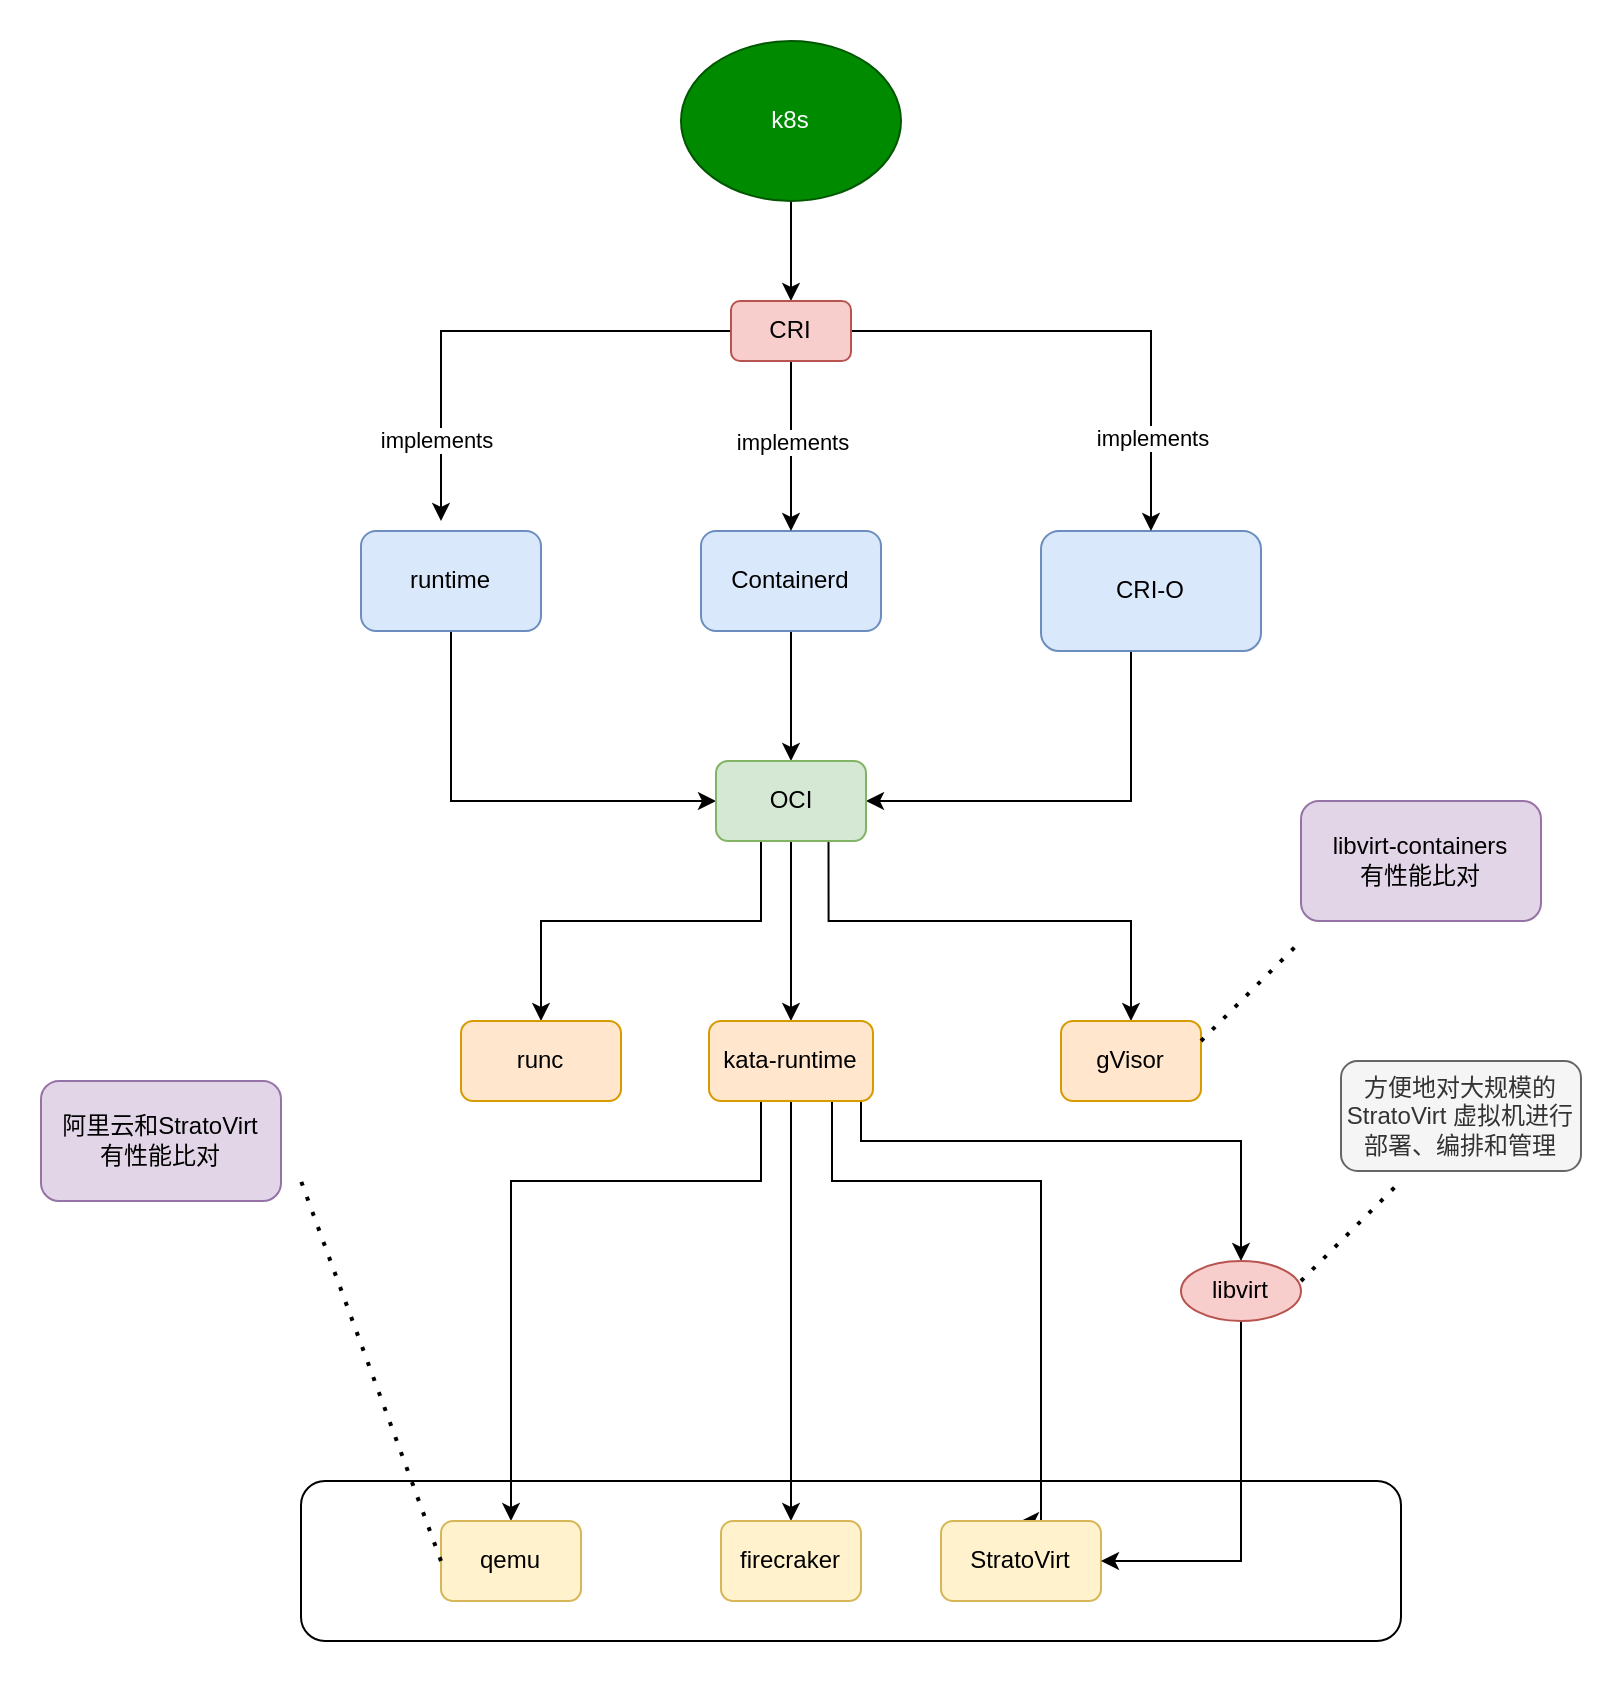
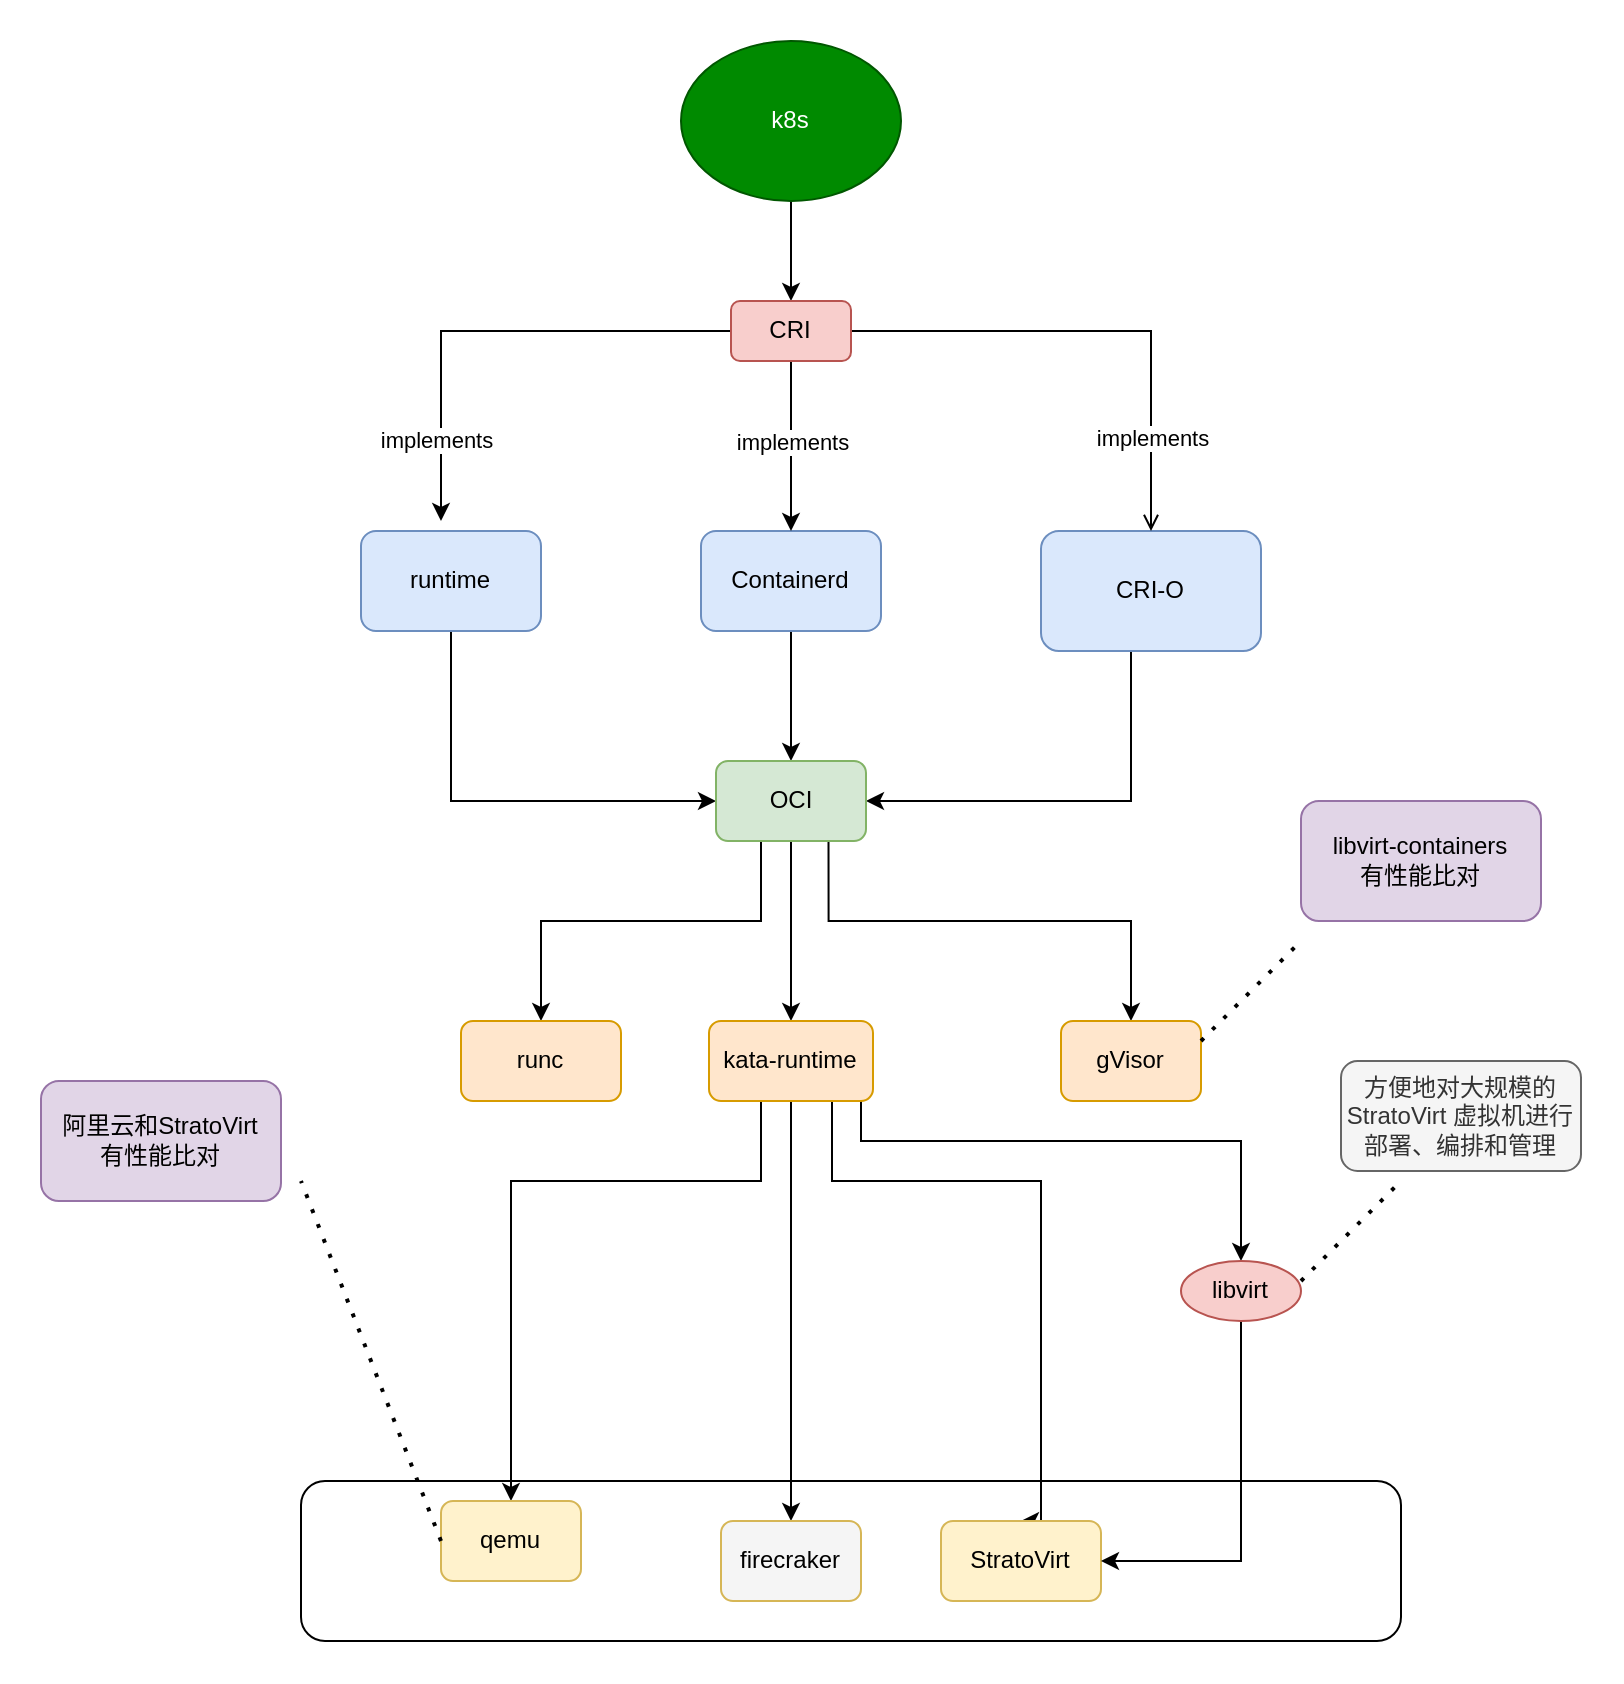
  <mxCell id="0" />
  <mxCell id="1" parent="0" />
  <mxCell id="2" value="" style="edgeStyle=orthogonalEdgeStyle;rounded=0;orthogonalLoop=1;jettySize=auto;html=1;" edge="1" parent="1" source="3" target="16"><mxGeometry relative="1" as="geometry" /></mxCell>
  <mxCell id="3" value="k8s" style="ellipse;whiteSpace=wrap;html=1;fillColor=#008a00;fontColor=#ffffff;strokeColor=#005700;" vertex="1" parent="1"><mxGeometry x="340" y="20" width="110" height="80" as="geometry" /></mxCell>
  <mxCell id="4" style="edgeStyle=orthogonalEdgeStyle;rounded=0;orthogonalLoop=1;jettySize=auto;html=1;entryX=0;entryY=0.5;entryDx=0;entryDy=0;" edge="1" parent="1" source="5" target="20"><mxGeometry relative="1" as="geometry"><Array as="points"><mxPoint x="225" y="400" /></Array></mxGeometry></mxCell>
  <mxCell id="5" value="runtime" style="rounded=1;whiteSpace=wrap;html=1;fillColor=#dae8fc;strokeColor=#6c8ebf;" vertex="1" parent="1"><mxGeometry x="180" y="265" width="90" height="50" as="geometry" /></mxCell>
  <mxCell id="6" style="edgeStyle=orthogonalEdgeStyle;rounded=0;orthogonalLoop=1;jettySize=auto;html=1;" edge="1" parent="1" source="7" target="20"><mxGeometry relative="1" as="geometry" /></mxCell>
  <mxCell id="7" value="Containerd" style="rounded=1;whiteSpace=wrap;html=1;fillColor=#dae8fc;strokeColor=#6c8ebf;" vertex="1" parent="1"><mxGeometry x="350" y="265" width="90" height="50" as="geometry" /></mxCell>
  <mxCell id="8" style="edgeStyle=orthogonalEdgeStyle;rounded=0;orthogonalLoop=1;jettySize=auto;html=1;entryX=1;entryY=0.5;entryDx=0;entryDy=0;" edge="1" parent="1" source="9" target="20"><mxGeometry relative="1" as="geometry"><Array as="points"><mxPoint x="565" y="400" /></Array></mxGeometry></mxCell>
  <mxCell id="9" value="CRI-O" style="rounded=1;whiteSpace=wrap;html=1;fillColor=#dae8fc;strokeColor=#6c8ebf;" vertex="1" parent="1"><mxGeometry x="520" y="265" width="110" height="60" as="geometry" /></mxCell>
  <mxCell id="10" value="" style="edgeStyle=orthogonalEdgeStyle;rounded=0;orthogonalLoop=1;jettySize=auto;html=1;" edge="1" parent="1" source="16" target="7"><mxGeometry relative="1" as="geometry" /></mxCell>
  <mxCell id="11" value="implements" style="edgeLabel;html=1;align=center;verticalAlign=middle;resizable=0;points=[];" vertex="1" connectable="0" parent="10"><mxGeometry x="-0.388" relative="1" as="geometry"><mxPoint y="14" as="offset" /></mxGeometry></mxCell>
- <mxCell id="12" style="edgeStyle=orthogonalEdgeStyle;rounded=0;orthogonalLoop=1;jettySize=auto;html=1;entryX=0.5;entryY=0;entryDx=0;entryDy=0;" edge="1" parent="1" source="16" target="9"><mxGeometry relative="1" as="geometry" /></mxCell>
+ <mxCell id="12" style="edgeStyle=orthogonalEdgeStyle;rounded=0;orthogonalLoop=1;jettySize=auto;html=1;entryX=0.5;entryY=0;entryDx=0;entryDy=0;endArrow=open;" edge="1" parent="1" source="16" target="9"><mxGeometry relative="1" as="geometry" /></mxCell>
  <mxCell id="13" value="implements" style="edgeLabel;html=1;align=center;verticalAlign=middle;resizable=0;points=[];" vertex="1" connectable="0" parent="12"><mxGeometry x="0.575" y="1" relative="1" as="geometry"><mxPoint x="-1" y="6" as="offset" /></mxGeometry></mxCell>
  <mxCell id="14" style="edgeStyle=orthogonalEdgeStyle;rounded=0;orthogonalLoop=1;jettySize=auto;html=1;exitX=0;exitY=0.25;exitDx=0;exitDy=0;" edge="1" parent="1" source="16"><mxGeometry relative="1" as="geometry"><mxPoint x="220" y="260" as="targetPoint" /><Array as="points"><mxPoint x="365" y="165" /><mxPoint x="220" y="165" /></Array></mxGeometry></mxCell>
  <mxCell id="15" value="implements" style="edgeLabel;html=1;align=center;verticalAlign=middle;resizable=0;points=[];" vertex="1" connectable="0" parent="14"><mxGeometry x="0.426" y="-3" relative="1" as="geometry"><mxPoint y="31" as="offset" /></mxGeometry></mxCell>
  <mxCell id="16" value="CRI" style="rounded=1;whiteSpace=wrap;html=1;fillColor=#f8cecc;strokeColor=#b85450;" vertex="1" parent="1"><mxGeometry x="365" y="150" width="60" height="30" as="geometry" /></mxCell>
  <mxCell id="17" style="edgeStyle=orthogonalEdgeStyle;rounded=0;orthogonalLoop=1;jettySize=auto;html=1;exitX=0.5;exitY=1;exitDx=0;exitDy=0;entryX=0.5;entryY=0;entryDx=0;entryDy=0;" edge="1" parent="1" source="20" target="21"><mxGeometry relative="1" as="geometry"><Array as="points"><mxPoint x="380" y="420" /><mxPoint x="380" y="460" /><mxPoint x="270" y="460" /></Array></mxGeometry></mxCell>
  <mxCell id="18" style="edgeStyle=orthogonalEdgeStyle;rounded=0;orthogonalLoop=1;jettySize=auto;html=1;entryX=0.5;entryY=0;entryDx=0;entryDy=0;" edge="1" parent="1" source="20" target="26"><mxGeometry relative="1" as="geometry" /></mxCell>
  <mxCell id="19" style="edgeStyle=orthogonalEdgeStyle;rounded=0;orthogonalLoop=1;jettySize=auto;html=1;exitX=0.75;exitY=1;exitDx=0;exitDy=0;entryX=0.5;entryY=0;entryDx=0;entryDy=0;" edge="1" parent="1" source="20" target="28"><mxGeometry relative="1" as="geometry"><Array as="points"><mxPoint x="414" y="460" /><mxPoint x="565" y="460" /></Array></mxGeometry></mxCell>
  <mxCell id="20" value="OCI" style="rounded=1;whiteSpace=wrap;html=1;fillColor=#d5e8d4;strokeColor=#82b366;" vertex="1" parent="1"><mxGeometry x="357.5" y="380" width="75" height="40" as="geometry" /></mxCell>
  <mxCell id="21" value="runc" style="rounded=1;whiteSpace=wrap;html=1;fillColor=#ffe6cc;strokeColor=#d79b00;" vertex="1" parent="1"><mxGeometry x="230" y="510" width="80" height="40" as="geometry" /></mxCell>
  <mxCell id="22" style="edgeStyle=orthogonalEdgeStyle;rounded=0;orthogonalLoop=1;jettySize=auto;html=1;" edge="1" parent="1" source="26" target="27"><mxGeometry relative="1" as="geometry"><Array as="points"><mxPoint x="380" y="590" /><mxPoint x="255" y="590" /></Array></mxGeometry></mxCell>
  <mxCell id="23" style="edgeStyle=orthogonalEdgeStyle;rounded=0;orthogonalLoop=1;jettySize=auto;html=1;entryX=0.5;entryY=0;entryDx=0;entryDy=0;" edge="1" parent="1" source="26" target="33"><mxGeometry relative="1" as="geometry" /></mxCell>
  <mxCell id="24" style="edgeStyle=orthogonalEdgeStyle;rounded=0;orthogonalLoop=1;jettySize=auto;html=1;exitX=0.75;exitY=1;exitDx=0;exitDy=0;entryX=0.5;entryY=0;entryDx=0;entryDy=0;" edge="1" parent="1" source="26" target="34"><mxGeometry relative="1" as="geometry"><Array as="points"><mxPoint x="416" y="590" /><mxPoint x="520" y="590" /></Array></mxGeometry></mxCell>
  <mxCell id="25" style="edgeStyle=orthogonalEdgeStyle;rounded=0;orthogonalLoop=1;jettySize=auto;html=1;entryX=0.5;entryY=0;entryDx=0;entryDy=0;" edge="1" parent="1" source="26" target="36"><mxGeometry relative="1" as="geometry"><mxPoint x="620" y="580" as="targetPoint" /><Array as="points"><mxPoint x="430" y="570" /><mxPoint x="620" y="570" /></Array></mxGeometry></mxCell>
  <mxCell id="26" value="kata-runtime" style="rounded=1;whiteSpace=wrap;html=1;fillColor=#ffe6cc;strokeColor=#d79b00;" vertex="1" parent="1"><mxGeometry x="354" y="510" width="82" height="40" as="geometry" /></mxCell>
- <mxCell id="27" value="qemu" style="rounded=1;whiteSpace=wrap;html=1;fillColor=#fff2cc;strokeColor=#d6b656;" vertex="1" parent="1"><mxGeometry x="220" y="760" width="70" height="40" as="geometry" /></mxCell>
+ <mxCell id="27" value="qemu" style="rounded=1;whiteSpace=wrap;html=1;fillColor=#fff2cc;strokeColor=#d6b656;" vertex="1" parent="1"><mxGeometry x="220" y="750" width="70" height="40" as="geometry" /></mxCell>
  <mxCell id="28" value="gVisor" style="rounded=1;whiteSpace=wrap;html=1;fillColor=#ffe6cc;strokeColor=#d79b00;" vertex="1" parent="1"><mxGeometry x="530" y="510" width="70" height="40" as="geometry" /></mxCell>
  <mxCell id="29" value="" style="endArrow=none;dashed=1;html=1;dashPattern=1 3;strokeWidth=2;rounded=0;" edge="1" parent="1"><mxGeometry width="50" height="50" relative="1" as="geometry"><mxPoint x="600" y="520" as="sourcePoint" /><mxPoint x="650" y="470" as="targetPoint" /></mxGeometry></mxCell>
  <mxCell id="30" value="libvirt-containers&lt;br&gt;有性能比对" style="rounded=1;whiteSpace=wrap;html=1;fillColor=#e1d5e7;strokeColor=#9673a6;" vertex="1" parent="1"><mxGeometry x="650" y="400" width="120" height="60" as="geometry" /></mxCell>
  <mxCell id="31" value="" style="endArrow=none;dashed=1;html=1;dashPattern=1 3;strokeWidth=2;rounded=0;exitX=0;exitY=0.5;exitDx=0;exitDy=0;" edge="1" parent="1" source="27"><mxGeometry width="50" height="50" relative="1" as="geometry"><mxPoint x="370" y="440" as="sourcePoint" /><mxPoint x="150" y="590" as="targetPoint" /></mxGeometry></mxCell>
  <mxCell id="32" value="阿里云和StratoVirt&lt;br&gt;有性能比对" style="rounded=1;whiteSpace=wrap;html=1;fillColor=#e1d5e7;strokeColor=#9673a6;" vertex="1" parent="1"><mxGeometry x="20" y="540" width="120" height="60" as="geometry" /></mxCell>
- <mxCell id="33" value="firecraker" style="rounded=1;whiteSpace=wrap;html=1;fillColor=#fff2cc;strokeColor=#d6b656;" vertex="1" parent="1"><mxGeometry x="360" y="760" width="70" height="40" as="geometry" /></mxCell>
+ <mxCell id="33" value="firecraker" style="rounded=1;whiteSpace=wrap;html=1;fillColor=#f5f5f5;strokeColor=#d6b656;" vertex="1" parent="1"><mxGeometry x="360" y="760" width="70" height="40" as="geometry" /></mxCell>
  <mxCell id="34" value="StratoVirt" style="rounded=1;whiteSpace=wrap;html=1;fillColor=#fff2cc;strokeColor=#d6b656;" vertex="1" parent="1"><mxGeometry x="470" y="760" width="80" height="40" as="geometry" /></mxCell>
  <mxCell id="35" style="edgeStyle=orthogonalEdgeStyle;rounded=0;orthogonalLoop=1;jettySize=auto;html=1;entryX=1;entryY=0.5;entryDx=0;entryDy=0;" edge="1" parent="1" source="36" target="34"><mxGeometry relative="1" as="geometry"><Array as="points"><mxPoint x="620" y="780" /></Array></mxGeometry></mxCell>
  <mxCell id="36" value="libvirt" style="ellipse;whiteSpace=wrap;html=1;fillColor=#f8cecc;strokeColor=#b85450;" vertex="1" parent="1"><mxGeometry x="590" y="630" width="60" height="30" as="geometry" /></mxCell>
  <mxCell id="37" value="" style="rounded=1;whiteSpace=wrap;html=1;fillColor=none;" vertex="1" parent="1"><mxGeometry x="150" y="740" width="550" height="80" as="geometry" /></mxCell>
  <mxCell id="38" value="" style="endArrow=none;dashed=1;html=1;dashPattern=1 3;strokeWidth=2;rounded=0;" edge="1" parent="1"><mxGeometry width="50" height="50" relative="1" as="geometry"><mxPoint x="650" y="640" as="sourcePoint" /><mxPoint x="700" y="590" as="targetPoint" /></mxGeometry></mxCell>
  <mxCell id="39" value="方便地对大规模的 StratoVirt 虚拟机进行部署、编排和管理" style="rounded=1;whiteSpace=wrap;html=1;fillColor=#f5f5f5;fontColor=#333333;strokeColor=#666666;" vertex="1" parent="1"><mxGeometry x="670" y="530" width="120" height="55" as="geometry" /></mxCell>
